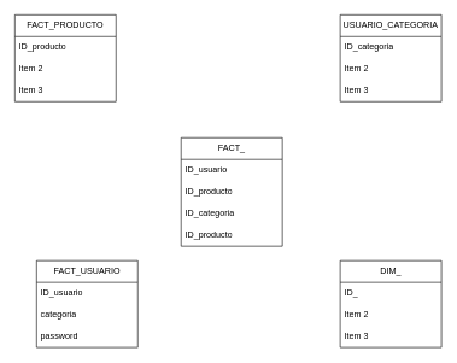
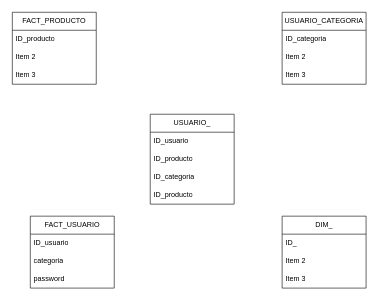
  <mxCell id="0" />
  <mxCell id="1" parent="0" />
- <mxCell id="2" value="FACT_" style="swimlane;fontStyle=0;childLayout=stackLayout;horizontal=1;startSize=30;horizontalStack=0;resizeParent=1;resizeParentMax=0;resizeLast=0;collapsible=1;marginBottom=0;whiteSpace=wrap;html=1;" vertex="1" parent="1"><mxGeometry x="250" y="190" width="140" height="150" as="geometry" /></mxCell>
+ <mxCell id="2" value="USUARIO_" style="swimlane;fontStyle=0;childLayout=stackLayout;horizontal=1;startSize=30;horizontalStack=0;resizeParent=1;resizeParentMax=0;resizeLast=0;collapsible=1;marginBottom=0;whiteSpace=wrap;html=1;" vertex="1" parent="1"><mxGeometry x="250" y="190" width="140" height="150" as="geometry" /></mxCell>
  <mxCell id="3" value="ID_usuario" style="text;strokeColor=none;fillColor=none;align=left;verticalAlign=middle;spacingLeft=4;spacingRight=4;overflow=hidden;points=[[0,0.5],[1,0.5]];portConstraint=eastwest;rotatable=0;whiteSpace=wrap;html=1;" vertex="1" parent="2"><mxGeometry y="30" width="140" height="30" as="geometry" /></mxCell>
  <mxCell id="4" value="ID_producto" style="text;strokeColor=none;fillColor=none;align=left;verticalAlign=middle;spacingLeft=4;spacingRight=4;overflow=hidden;points=[[0,0.5],[1,0.5]];portConstraint=eastwest;rotatable=0;whiteSpace=wrap;html=1;" vertex="1" parent="2"><mxGeometry y="60" width="140" height="30" as="geometry" /></mxCell>
  <mxCell id="5" value="ID_categoria" style="text;strokeColor=none;fillColor=none;align=left;verticalAlign=middle;spacingLeft=4;spacingRight=4;overflow=hidden;points=[[0,0.5],[1,0.5]];portConstraint=eastwest;rotatable=0;whiteSpace=wrap;html=1;" vertex="1" parent="2"><mxGeometry y="90" width="140" height="30" as="geometry" /></mxCell>
  <mxCell id="6" value="ID_producto" style="text;strokeColor=none;fillColor=none;align=left;verticalAlign=middle;spacingLeft=4;spacingRight=4;overflow=hidden;points=[[0,0.5],[1,0.5]];portConstraint=eastwest;rotatable=0;whiteSpace=wrap;html=1;" vertex="1" parent="2"><mxGeometry y="120" width="140" height="30" as="geometry" /></mxCell>
  <mxCell id="7" value="FACT_PRODUCTO" style="swimlane;fontStyle=0;childLayout=stackLayout;horizontal=1;startSize=30;horizontalStack=0;resizeParent=1;resizeParentMax=0;resizeLast=0;collapsible=1;marginBottom=0;whiteSpace=wrap;html=1;" vertex="1" parent="1"><mxGeometry x="20" y="20" width="140" height="120" as="geometry" /></mxCell>
  <mxCell id="8" value="ID_producto" style="text;strokeColor=none;fillColor=none;align=left;verticalAlign=middle;spacingLeft=4;spacingRight=4;overflow=hidden;points=[[0,0.5],[1,0.5]];portConstraint=eastwest;rotatable=0;whiteSpace=wrap;html=1;" vertex="1" parent="7"><mxGeometry y="30" width="140" height="30" as="geometry" /></mxCell>
  <mxCell id="9" value="Item 2" style="text;strokeColor=none;fillColor=none;align=left;verticalAlign=middle;spacingLeft=4;spacingRight=4;overflow=hidden;points=[[0,0.5],[1,0.5]];portConstraint=eastwest;rotatable=0;whiteSpace=wrap;html=1;" vertex="1" parent="7"><mxGeometry y="60" width="140" height="30" as="geometry" /></mxCell>
  <mxCell id="10" value="Item 3" style="text;strokeColor=none;fillColor=none;align=left;verticalAlign=middle;spacingLeft=4;spacingRight=4;overflow=hidden;points=[[0,0.5],[1,0.5]];portConstraint=eastwest;rotatable=0;whiteSpace=wrap;html=1;" vertex="1" parent="7"><mxGeometry y="90" width="140" height="30" as="geometry" /></mxCell>
  <mxCell id="11" value="DIM_" style="swimlane;fontStyle=0;childLayout=stackLayout;horizontal=1;startSize=30;horizontalStack=0;resizeParent=1;resizeParentMax=0;resizeLast=0;collapsible=1;marginBottom=0;whiteSpace=wrap;html=1;" vertex="1" parent="1"><mxGeometry x="470" y="360" width="140" height="120" as="geometry" /></mxCell>
  <mxCell id="12" value="ID_" style="text;strokeColor=none;fillColor=none;align=left;verticalAlign=middle;spacingLeft=4;spacingRight=4;overflow=hidden;points=[[0,0.5],[1,0.5]];portConstraint=eastwest;rotatable=0;whiteSpace=wrap;html=1;" vertex="1" parent="11"><mxGeometry y="30" width="140" height="30" as="geometry" /></mxCell>
  <mxCell id="13" value="Item 2" style="text;strokeColor=none;fillColor=none;align=left;verticalAlign=middle;spacingLeft=4;spacingRight=4;overflow=hidden;points=[[0,0.5],[1,0.5]];portConstraint=eastwest;rotatable=0;whiteSpace=wrap;html=1;" vertex="1" parent="11"><mxGeometry y="60" width="140" height="30" as="geometry" /></mxCell>
  <mxCell id="14" value="Item 3" style="text;strokeColor=none;fillColor=none;align=left;verticalAlign=middle;spacingLeft=4;spacingRight=4;overflow=hidden;points=[[0,0.5],[1,0.5]];portConstraint=eastwest;rotatable=0;whiteSpace=wrap;html=1;" vertex="1" parent="11"><mxGeometry y="90" width="140" height="30" as="geometry" /></mxCell>
  <mxCell id="15" value="USUARIO_CATEGORIA" style="swimlane;fontStyle=0;childLayout=stackLayout;horizontal=1;startSize=30;horizontalStack=0;resizeParent=1;resizeParentMax=0;resizeLast=0;collapsible=1;marginBottom=0;whiteSpace=wrap;html=1;" vertex="1" parent="1"><mxGeometry x="470" y="20" width="140" height="120" as="geometry" /></mxCell>
  <mxCell id="16" value="ID_categoria" style="text;strokeColor=none;fillColor=none;align=left;verticalAlign=middle;spacingLeft=4;spacingRight=4;overflow=hidden;points=[[0,0.5],[1,0.5]];portConstraint=eastwest;rotatable=0;whiteSpace=wrap;html=1;" vertex="1" parent="15"><mxGeometry y="30" width="140" height="30" as="geometry" /></mxCell>
  <mxCell id="17" value="Item 2" style="text;strokeColor=none;fillColor=none;align=left;verticalAlign=middle;spacingLeft=4;spacingRight=4;overflow=hidden;points=[[0,0.5],[1,0.5]];portConstraint=eastwest;rotatable=0;whiteSpace=wrap;html=1;" vertex="1" parent="15"><mxGeometry y="60" width="140" height="30" as="geometry" /></mxCell>
  <mxCell id="18" value="Item 3" style="text;strokeColor=none;fillColor=none;align=left;verticalAlign=middle;spacingLeft=4;spacingRight=4;overflow=hidden;points=[[0,0.5],[1,0.5]];portConstraint=eastwest;rotatable=0;whiteSpace=wrap;html=1;" vertex="1" parent="15"><mxGeometry y="90" width="140" height="30" as="geometry" /></mxCell>
  <mxCell id="19" value="FACT_USUARIO" style="swimlane;fontStyle=0;childLayout=stackLayout;horizontal=1;startSize=30;horizontalStack=0;resizeParent=1;resizeParentMax=0;resizeLast=0;collapsible=1;marginBottom=0;whiteSpace=wrap;html=1;" vertex="1" parent="1"><mxGeometry x="50" y="360" width="140" height="120" as="geometry" /></mxCell>
  <mxCell id="20" value="ID_usuario" style="text;strokeColor=none;fillColor=none;align=left;verticalAlign=middle;spacingLeft=4;spacingRight=4;overflow=hidden;points=[[0,0.5],[1,0.5]];portConstraint=eastwest;rotatable=0;whiteSpace=wrap;html=1;" vertex="1" parent="19"><mxGeometry y="30" width="140" height="30" as="geometry" /></mxCell>
  <mxCell id="21" value="categoria" style="text;strokeColor=none;fillColor=none;align=left;verticalAlign=middle;spacingLeft=4;spacingRight=4;overflow=hidden;points=[[0,0.5],[1,0.5]];portConstraint=eastwest;rotatable=0;whiteSpace=wrap;html=1;" vertex="1" parent="19"><mxGeometry y="60" width="140" height="30" as="geometry" /></mxCell>
  <mxCell id="22" value="password" style="text;strokeColor=none;fillColor=none;align=left;verticalAlign=middle;spacingLeft=4;spacingRight=4;overflow=hidden;points=[[0,0.5],[1,0.5]];portConstraint=eastwest;rotatable=0;whiteSpace=wrap;html=1;" vertex="1" parent="19"><mxGeometry y="90" width="140" height="30" as="geometry" /></mxCell>
